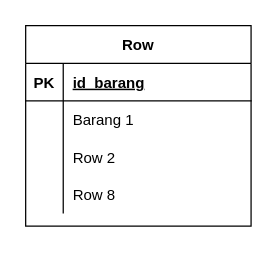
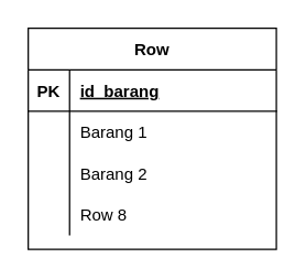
  <mxCell id="0" />
  <mxCell id="1" parent="0" />
  <mxCell id="2" value="Row" style="shape=table;startSize=30;container=1;collapsible=1;childLayout=tableLayout;fixedRows=1;rowLines=0;fontStyle=1;align=center;resizeLast=1;" vertex="1" parent="1"><mxGeometry x="20" y="20" width="180" height="160" as="geometry" /></mxCell>
  <mxCell id="3" value="" style="shape=tableRow;horizontal=0;startSize=0;swimlaneHead=0;swimlaneBody=0;fillColor=none;collapsible=0;dropTarget=0;points=[[0,0.5],[1,0.5]];portConstraint=eastwest;top=0;left=0;right=0;bottom=1;" vertex="1" parent="2"><mxGeometry y="30" width="180" height="30" as="geometry" /></mxCell>
  <mxCell id="4" value="PK" style="shape=partialRectangle;connectable=0;fillColor=none;top=0;left=0;bottom=0;right=0;fontStyle=1;overflow=hidden;" vertex="1" parent="3"><mxGeometry width="30" height="30" as="geometry"><mxRectangle width="30" height="30" as="alternateBounds" /></mxGeometry></mxCell>
  <mxCell id="5" value="id_barang" style="shape=partialRectangle;connectable=0;fillColor=none;top=0;left=0;bottom=0;right=0;align=left;spacingLeft=6;fontStyle=5;overflow=hidden;" vertex="1" parent="3"><mxGeometry x="30" width="150" height="30" as="geometry"><mxRectangle width="150" height="30" as="alternateBounds" /></mxGeometry></mxCell>
  <mxCell id="6" value="" style="shape=tableRow;horizontal=0;startSize=0;swimlaneHead=0;swimlaneBody=0;fillColor=none;collapsible=0;dropTarget=0;points=[[0,0.5],[1,0.5]];portConstraint=eastwest;top=0;left=0;right=0;bottom=0;" vertex="1" parent="2"><mxGeometry y="60" width="180" height="30" as="geometry" /></mxCell>
  <mxCell id="7" value="" style="shape=partialRectangle;connectable=0;fillColor=none;top=0;left=0;bottom=0;right=0;editable=1;overflow=hidden;" vertex="1" parent="6"><mxGeometry width="30" height="30" as="geometry"><mxRectangle width="30" height="30" as="alternateBounds" /></mxGeometry></mxCell>
  <mxCell id="8" value="Barang 1" style="shape=partialRectangle;connectable=0;fillColor=none;top=0;left=0;bottom=0;right=0;align=left;spacingLeft=6;overflow=hidden;" vertex="1" parent="6"><mxGeometry x="30" width="150" height="30" as="geometry"><mxRectangle width="150" height="30" as="alternateBounds" /></mxGeometry></mxCell>
  <mxCell id="9" value="" style="shape=tableRow;horizontal=0;startSize=0;swimlaneHead=0;swimlaneBody=0;fillColor=none;collapsible=0;dropTarget=0;points=[[0,0.5],[1,0.5]];portConstraint=eastwest;top=0;left=0;right=0;bottom=0;" vertex="1" parent="2"><mxGeometry y="90" width="180" height="30" as="geometry" /></mxCell>
  <mxCell id="10" value="" style="shape=partialRectangle;connectable=0;fillColor=none;top=0;left=0;bottom=0;right=0;editable=1;overflow=hidden;" vertex="1" parent="9"><mxGeometry width="30" height="30" as="geometry"><mxRectangle width="30" height="30" as="alternateBounds" /></mxGeometry></mxCell>
- <mxCell id="11" value="Row 2" style="shape=partialRectangle;connectable=0;fillColor=none;top=0;left=0;bottom=0;right=0;align=left;spacingLeft=6;overflow=hidden;" vertex="1" parent="9"><mxGeometry x="30" width="150" height="30" as="geometry"><mxRectangle width="150" height="30" as="alternateBounds" /></mxGeometry></mxCell>
+ <mxCell id="11" value="Barang 2" style="shape=partialRectangle;connectable=0;fillColor=none;top=0;left=0;bottom=0;right=0;align=left;spacingLeft=6;overflow=hidden;" vertex="1" parent="9"><mxGeometry x="30" width="150" height="30" as="geometry"><mxRectangle width="150" height="30" as="alternateBounds" /></mxGeometry></mxCell>
  <mxCell id="12" value="" style="shape=tableRow;horizontal=0;startSize=0;swimlaneHead=0;swimlaneBody=0;fillColor=none;collapsible=0;dropTarget=0;points=[[0,0.5],[1,0.5]];portConstraint=eastwest;top=0;left=0;right=0;bottom=0;" vertex="1" parent="2"><mxGeometry y="120" width="180" height="30" as="geometry" /></mxCell>
  <mxCell id="13" value="" style="shape=partialRectangle;connectable=0;fillColor=none;top=0;left=0;bottom=0;right=0;editable=1;overflow=hidden;" vertex="1" parent="12"><mxGeometry width="30" height="30" as="geometry"><mxRectangle width="30" height="30" as="alternateBounds" /></mxGeometry></mxCell>
  <mxCell id="14" value="Row 8" style="shape=partialRectangle;connectable=0;fillColor=none;top=0;left=0;bottom=0;right=0;align=left;spacingLeft=6;overflow=hidden;" vertex="1" parent="12"><mxGeometry x="30" width="150" height="30" as="geometry"><mxRectangle width="150" height="30" as="alternateBounds" /></mxGeometry></mxCell>
